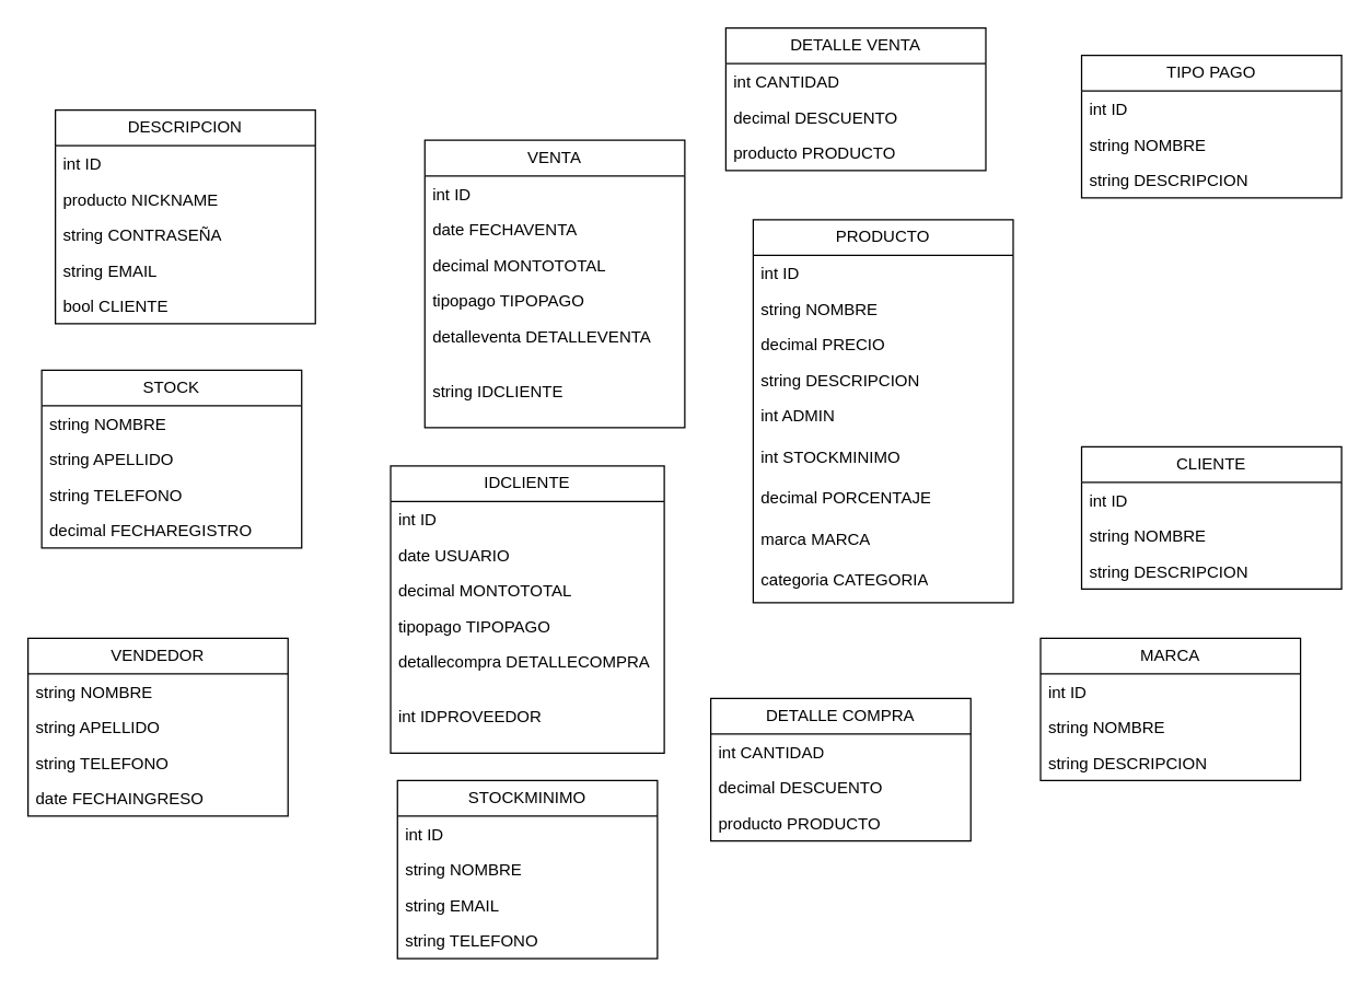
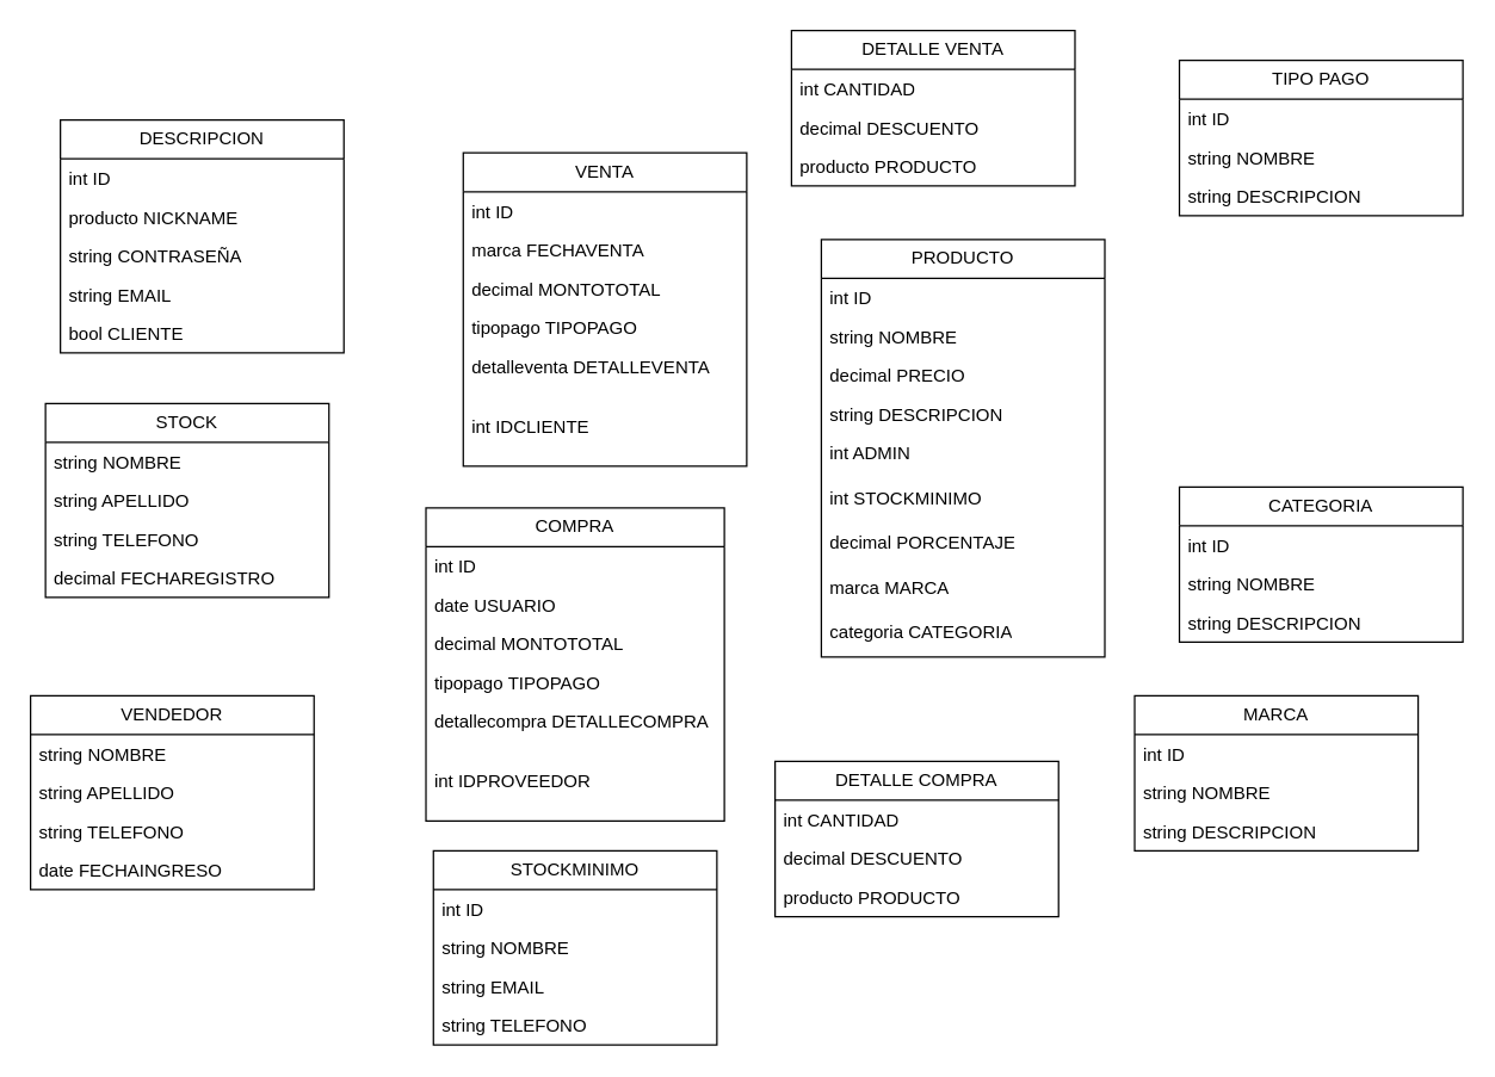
  <mxCell id="0" />
  <mxCell id="1" parent="0" />
  <mxCell id="2" value="VENTA" style="swimlane;fontStyle=0;childLayout=stackLayout;horizontal=1;startSize=26;fillColor=none;horizontalStack=0;resizeParent=1;resizeParentMax=0;resizeLast=0;collapsible=1;marginBottom=0;whiteSpace=wrap;html=1;" parent="1" vertex="1"><mxGeometry x="310" y="102" width="190" height="210" as="geometry" /></mxCell>
  <mxCell id="3" value="int ID" style="text;strokeColor=none;fillColor=none;align=left;verticalAlign=top;spacingLeft=4;spacingRight=4;overflow=hidden;rotatable=0;points=[[0,0.5],[1,0.5]];portConstraint=eastwest;whiteSpace=wrap;html=1;" parent="2" vertex="1"><mxGeometry y="26" width="190" height="26" as="geometry" /></mxCell>
- <mxCell id="4" value="date FECHAVENTA" style="text;strokeColor=none;fillColor=none;align=left;verticalAlign=top;spacingLeft=4;spacingRight=4;overflow=hidden;rotatable=0;points=[[0,0.5],[1,0.5]];portConstraint=eastwest;whiteSpace=wrap;html=1;" parent="2" vertex="1"><mxGeometry y="52" width="190" height="26" as="geometry" /></mxCell>
+ <mxCell id="4" value="marca FECHAVENTA" style="text;strokeColor=none;fillColor=none;align=left;verticalAlign=top;spacingLeft=4;spacingRight=4;overflow=hidden;rotatable=0;points=[[0,0.5],[1,0.5]];portConstraint=eastwest;whiteSpace=wrap;html=1;" parent="2" vertex="1"><mxGeometry y="52" width="190" height="26" as="geometry" /></mxCell>
  <mxCell id="5" value="decimal MONTOTOTAL" style="text;strokeColor=none;fillColor=none;align=left;verticalAlign=top;spacingLeft=4;spacingRight=4;overflow=hidden;rotatable=0;points=[[0,0.5],[1,0.5]];portConstraint=eastwest;whiteSpace=wrap;html=1;" parent="2" vertex="1"><mxGeometry y="78" width="190" height="26" as="geometry" /></mxCell>
  <mxCell id="6" value="tipopago TIPOPAGO" style="text;strokeColor=none;fillColor=none;align=left;verticalAlign=top;spacingLeft=4;spacingRight=4;overflow=hidden;rotatable=0;points=[[0,0.5],[1,0.5]];portConstraint=eastwest;whiteSpace=wrap;html=1;" parent="2" vertex="1"><mxGeometry y="104" width="190" height="26" as="geometry" /></mxCell>
  <mxCell id="7" value="detalleventa DETALLEVENTA" style="text;strokeColor=none;fillColor=none;align=left;verticalAlign=top;spacingLeft=4;spacingRight=4;overflow=hidden;rotatable=0;points=[[0,0.5],[1,0.5]];portConstraint=eastwest;whiteSpace=wrap;html=1;" parent="2" vertex="1"><mxGeometry y="130" width="190" height="40" as="geometry" /></mxCell>
- <mxCell id="8" value="string IDCLIENTE" style="text;strokeColor=none;fillColor=none;align=left;verticalAlign=top;spacingLeft=4;spacingRight=4;overflow=hidden;rotatable=0;points=[[0,0.5],[1,0.5]];portConstraint=eastwest;whiteSpace=wrap;html=1;" parent="2" vertex="1"><mxGeometry y="170" width="190" height="40" as="geometry" /></mxCell>
+ <mxCell id="8" value="int IDCLIENTE" style="text;strokeColor=none;fillColor=none;align=left;verticalAlign=top;spacingLeft=4;spacingRight=4;overflow=hidden;rotatable=0;points=[[0,0.5],[1,0.5]];portConstraint=eastwest;whiteSpace=wrap;html=1;" parent="2" vertex="1"><mxGeometry y="170" width="190" height="40" as="geometry" /></mxCell>
  <mxCell id="9" value="DETALLE VENTA" style="swimlane;fontStyle=0;childLayout=stackLayout;horizontal=1;startSize=26;fillColor=none;horizontalStack=0;resizeParent=1;resizeParentMax=0;resizeLast=0;collapsible=1;marginBottom=0;whiteSpace=wrap;html=1;" parent="1" vertex="1"><mxGeometry x="530" y="20" width="190" height="104" as="geometry" /></mxCell>
  <mxCell id="10" value="int CANTIDAD" style="text;strokeColor=none;fillColor=none;align=left;verticalAlign=top;spacingLeft=4;spacingRight=4;overflow=hidden;rotatable=0;points=[[0,0.5],[1,0.5]];portConstraint=eastwest;whiteSpace=wrap;html=1;" parent="9" vertex="1"><mxGeometry y="26" width="190" height="26" as="geometry" /></mxCell>
  <mxCell id="11" value="decimal DESCUENTO" style="text;strokeColor=none;fillColor=none;align=left;verticalAlign=top;spacingLeft=4;spacingRight=4;overflow=hidden;rotatable=0;points=[[0,0.5],[1,0.5]];portConstraint=eastwest;whiteSpace=wrap;html=1;" parent="9" vertex="1"><mxGeometry y="52" width="190" height="26" as="geometry" /></mxCell>
  <mxCell id="12" value="producto PRODUCTO" style="text;strokeColor=none;fillColor=none;align=left;verticalAlign=top;spacingLeft=4;spacingRight=4;overflow=hidden;rotatable=0;points=[[0,0.5],[1,0.5]];portConstraint=eastwest;whiteSpace=wrap;html=1;" parent="9" vertex="1"><mxGeometry y="78" width="190" height="26" as="geometry" /></mxCell>
  <mxCell id="13" value="PRODUCTO" style="swimlane;fontStyle=0;childLayout=stackLayout;horizontal=1;startSize=26;fillColor=none;horizontalStack=0;resizeParent=1;resizeParentMax=0;resizeLast=0;collapsible=1;marginBottom=0;whiteSpace=wrap;html=1;" parent="1" vertex="1"><mxGeometry x="550" y="160" width="190" height="280" as="geometry" /></mxCell>
  <mxCell id="14" value="int ID" style="text;strokeColor=none;fillColor=none;align=left;verticalAlign=top;spacingLeft=4;spacingRight=4;overflow=hidden;rotatable=0;points=[[0,0.5],[1,0.5]];portConstraint=eastwest;whiteSpace=wrap;html=1;" parent="13" vertex="1"><mxGeometry y="26" width="190" height="26" as="geometry" /></mxCell>
  <mxCell id="15" value="string NOMBRE" style="text;strokeColor=none;fillColor=none;align=left;verticalAlign=top;spacingLeft=4;spacingRight=4;overflow=hidden;rotatable=0;points=[[0,0.5],[1,0.5]];portConstraint=eastwest;whiteSpace=wrap;html=1;" parent="13" vertex="1"><mxGeometry y="52" width="190" height="26" as="geometry" /></mxCell>
  <mxCell id="16" value="decimal PRECIO" style="text;strokeColor=none;fillColor=none;align=left;verticalAlign=top;spacingLeft=4;spacingRight=4;overflow=hidden;rotatable=0;points=[[0,0.5],[1,0.5]];portConstraint=eastwest;whiteSpace=wrap;html=1;" parent="13" vertex="1"><mxGeometry y="78" width="190" height="26" as="geometry" /></mxCell>
  <mxCell id="17" value="string DESCRIPCION" style="text;strokeColor=none;fillColor=none;align=left;verticalAlign=top;spacingLeft=4;spacingRight=4;overflow=hidden;rotatable=0;points=[[0,0.5],[1,0.5]];portConstraint=eastwest;whiteSpace=wrap;html=1;" parent="13" vertex="1"><mxGeometry y="104" width="190" height="26" as="geometry" /></mxCell>
  <mxCell id="18" value="int ADMIN" style="text;strokeColor=none;fillColor=none;align=left;verticalAlign=top;spacingLeft=4;spacingRight=4;overflow=hidden;rotatable=0;points=[[0,0.5],[1,0.5]];portConstraint=eastwest;whiteSpace=wrap;html=1;" parent="13" vertex="1"><mxGeometry y="130" width="190" height="30" as="geometry" /></mxCell>
  <mxCell id="19" value="int STOCKMINIMO" style="text;strokeColor=none;fillColor=none;align=left;verticalAlign=top;spacingLeft=4;spacingRight=4;overflow=hidden;rotatable=0;points=[[0,0.5],[1,0.5]];portConstraint=eastwest;whiteSpace=wrap;html=1;" parent="13" vertex="1"><mxGeometry y="160" width="190" height="30" as="geometry" /></mxCell>
  <mxCell id="20" value="decimal PORCENTAJE" style="text;strokeColor=none;fillColor=none;align=left;verticalAlign=top;spacingLeft=4;spacingRight=4;overflow=hidden;rotatable=0;points=[[0,0.5],[1,0.5]];portConstraint=eastwest;whiteSpace=wrap;html=1;" parent="13" vertex="1"><mxGeometry y="190" width="190" height="30" as="geometry" /></mxCell>
  <mxCell id="21" value="marca MARCA" style="text;strokeColor=none;fillColor=none;align=left;verticalAlign=top;spacingLeft=4;spacingRight=4;overflow=hidden;rotatable=0;points=[[0,0.5],[1,0.5]];portConstraint=eastwest;whiteSpace=wrap;html=1;" parent="13" vertex="1"><mxGeometry y="220" width="190" height="30" as="geometry" /></mxCell>
  <mxCell id="22" value="categoria CATEGORIA" style="text;strokeColor=none;fillColor=none;align=left;verticalAlign=top;spacingLeft=4;spacingRight=4;overflow=hidden;rotatable=0;points=[[0,0.5],[1,0.5]];portConstraint=eastwest;whiteSpace=wrap;html=1;" parent="13" vertex="1"><mxGeometry y="250" width="190" height="30" as="geometry" /></mxCell>
  <mxCell id="23" value="MARCA" style="swimlane;fontStyle=0;childLayout=stackLayout;horizontal=1;startSize=26;fillColor=none;horizontalStack=0;resizeParent=1;resizeParentMax=0;resizeLast=0;collapsible=1;marginBottom=0;whiteSpace=wrap;html=1;" parent="1" vertex="1"><mxGeometry x="760" y="466" width="190" height="104" as="geometry" /></mxCell>
  <mxCell id="24" value="int ID" style="text;strokeColor=none;fillColor=none;align=left;verticalAlign=top;spacingLeft=4;spacingRight=4;overflow=hidden;rotatable=0;points=[[0,0.5],[1,0.5]];portConstraint=eastwest;whiteSpace=wrap;html=1;" parent="23" vertex="1"><mxGeometry y="26" width="190" height="26" as="geometry" /></mxCell>
  <mxCell id="25" value="string NOMBRE" style="text;strokeColor=none;fillColor=none;align=left;verticalAlign=top;spacingLeft=4;spacingRight=4;overflow=hidden;rotatable=0;points=[[0,0.5],[1,0.5]];portConstraint=eastwest;whiteSpace=wrap;html=1;" parent="23" vertex="1"><mxGeometry y="52" width="190" height="26" as="geometry" /></mxCell>
  <mxCell id="26" value="string DESCRIPCION" style="text;strokeColor=none;fillColor=none;align=left;verticalAlign=top;spacingLeft=4;spacingRight=4;overflow=hidden;rotatable=0;points=[[0,0.5],[1,0.5]];portConstraint=eastwest;whiteSpace=wrap;html=1;" parent="23" vertex="1"><mxGeometry y="78" width="190" height="26" as="geometry" /></mxCell>
- <mxCell id="27" value="CLIENTE" style="swimlane;fontStyle=0;childLayout=stackLayout;horizontal=1;startSize=26;fillColor=none;horizontalStack=0;resizeParent=1;resizeParentMax=0;resizeLast=0;collapsible=1;marginBottom=0;whiteSpace=wrap;html=1;" parent="1" vertex="1"><mxGeometry x="790" y="326" width="190" height="104" as="geometry" /></mxCell>
+ <mxCell id="27" value="CATEGORIA" style="swimlane;fontStyle=0;childLayout=stackLayout;horizontal=1;startSize=26;fillColor=none;horizontalStack=0;resizeParent=1;resizeParentMax=0;resizeLast=0;collapsible=1;marginBottom=0;whiteSpace=wrap;html=1;" parent="1" vertex="1"><mxGeometry x="790" y="326" width="190" height="104" as="geometry" /></mxCell>
  <mxCell id="28" value="int ID" style="text;strokeColor=none;fillColor=none;align=left;verticalAlign=top;spacingLeft=4;spacingRight=4;overflow=hidden;rotatable=0;points=[[0,0.5],[1,0.5]];portConstraint=eastwest;whiteSpace=wrap;html=1;" parent="27" vertex="1"><mxGeometry y="26" width="190" height="26" as="geometry" /></mxCell>
  <mxCell id="29" value="string NOMBRE" style="text;strokeColor=none;fillColor=none;align=left;verticalAlign=top;spacingLeft=4;spacingRight=4;overflow=hidden;rotatable=0;points=[[0,0.5],[1,0.5]];portConstraint=eastwest;whiteSpace=wrap;html=1;" parent="27" vertex="1"><mxGeometry y="52" width="190" height="26" as="geometry" /></mxCell>
  <mxCell id="30" value="string DESCRIPCION" style="text;strokeColor=none;fillColor=none;align=left;verticalAlign=top;spacingLeft=4;spacingRight=4;overflow=hidden;rotatable=0;points=[[0,0.5],[1,0.5]];portConstraint=eastwest;whiteSpace=wrap;html=1;" parent="27" vertex="1"><mxGeometry y="78" width="190" height="26" as="geometry" /></mxCell>
  <mxCell id="31" value="DESCRIPCION" style="swimlane;fontStyle=0;childLayout=stackLayout;horizontal=1;startSize=26;fillColor=none;horizontalStack=0;resizeParent=1;resizeParentMax=0;resizeLast=0;collapsible=1;marginBottom=0;whiteSpace=wrap;html=1;" parent="1" vertex="1"><mxGeometry x="40" y="80" width="190" height="156" as="geometry" /></mxCell>
  <mxCell id="32" value="int ID" style="text;strokeColor=none;fillColor=none;align=left;verticalAlign=top;spacingLeft=4;spacingRight=4;overflow=hidden;rotatable=0;points=[[0,0.5],[1,0.5]];portConstraint=eastwest;whiteSpace=wrap;html=1;" parent="31" vertex="1"><mxGeometry y="26" width="190" height="26" as="geometry" /></mxCell>
  <mxCell id="33" value="producto NICKNAME" style="text;strokeColor=none;fillColor=none;align=left;verticalAlign=top;spacingLeft=4;spacingRight=4;overflow=hidden;rotatable=0;points=[[0,0.5],[1,0.5]];portConstraint=eastwest;whiteSpace=wrap;html=1;" parent="31" vertex="1"><mxGeometry y="52" width="190" height="26" as="geometry" /></mxCell>
  <mxCell id="34" value="string CONTRASEÑA" style="text;strokeColor=none;fillColor=none;align=left;verticalAlign=top;spacingLeft=4;spacingRight=4;overflow=hidden;rotatable=0;points=[[0,0.5],[1,0.5]];portConstraint=eastwest;whiteSpace=wrap;html=1;" parent="31" vertex="1"><mxGeometry y="78" width="190" height="26" as="geometry" /></mxCell>
  <mxCell id="35" value="string EMAIL" style="text;strokeColor=none;fillColor=none;align=left;verticalAlign=top;spacingLeft=4;spacingRight=4;overflow=hidden;rotatable=0;points=[[0,0.5],[1,0.5]];portConstraint=eastwest;whiteSpace=wrap;html=1;" parent="31" vertex="1"><mxGeometry y="104" width="190" height="26" as="geometry" /></mxCell>
  <mxCell id="36" value="bool CLIENTE" style="text;strokeColor=none;fillColor=none;align=left;verticalAlign=top;spacingLeft=4;spacingRight=4;overflow=hidden;rotatable=0;points=[[0,0.5],[1,0.5]];portConstraint=eastwest;whiteSpace=wrap;html=1;" parent="31" vertex="1"><mxGeometry y="130" width="190" height="26" as="geometry" /></mxCell>
  <mxCell id="37" value="STOCKMINIMO" style="swimlane;fontStyle=0;childLayout=stackLayout;horizontal=1;startSize=26;fillColor=none;horizontalStack=0;resizeParent=1;resizeParentMax=0;resizeLast=0;collapsible=1;marginBottom=0;whiteSpace=wrap;html=1;" parent="1" vertex="1"><mxGeometry x="290" y="570" width="190" height="130" as="geometry" /></mxCell>
  <mxCell id="38" value="int ID" style="text;strokeColor=none;fillColor=none;align=left;verticalAlign=top;spacingLeft=4;spacingRight=4;overflow=hidden;rotatable=0;points=[[0,0.5],[1,0.5]];portConstraint=eastwest;whiteSpace=wrap;html=1;" parent="37" vertex="1"><mxGeometry y="26" width="190" height="26" as="geometry" /></mxCell>
  <mxCell id="39" value="string NOMBRE" style="text;strokeColor=none;fillColor=none;align=left;verticalAlign=top;spacingLeft=4;spacingRight=4;overflow=hidden;rotatable=0;points=[[0,0.5],[1,0.5]];portConstraint=eastwest;whiteSpace=wrap;html=1;" parent="37" vertex="1"><mxGeometry y="52" width="190" height="26" as="geometry" /></mxCell>
  <mxCell id="40" value="string EMAIL&lt;div&gt;&lt;br&gt;&lt;/div&gt;" style="text;strokeColor=none;fillColor=none;align=left;verticalAlign=top;spacingLeft=4;spacingRight=4;overflow=hidden;rotatable=0;points=[[0,0.5],[1,0.5]];portConstraint=eastwest;whiteSpace=wrap;html=1;" parent="37" vertex="1"><mxGeometry y="78" width="190" height="26" as="geometry" /></mxCell>
  <mxCell id="41" value="&lt;div&gt;string TELEFONO&lt;/div&gt;" style="text;strokeColor=none;fillColor=none;align=left;verticalAlign=top;spacingLeft=4;spacingRight=4;overflow=hidden;rotatable=0;points=[[0,0.5],[1,0.5]];portConstraint=eastwest;whiteSpace=wrap;html=1;" vertex="1" parent="37"><mxGeometry y="104" width="190" height="26" as="geometry" /></mxCell>
  <mxCell id="42" value="DETALLE COMPRA" style="swimlane;fontStyle=0;childLayout=stackLayout;horizontal=1;startSize=26;fillColor=none;horizontalStack=0;resizeParent=1;resizeParentMax=0;resizeLast=0;collapsible=1;marginBottom=0;whiteSpace=wrap;html=1;" parent="1" vertex="1"><mxGeometry x="519" y="510" width="190" height="104" as="geometry" /></mxCell>
  <mxCell id="43" value="int CANTIDAD" style="text;strokeColor=none;fillColor=none;align=left;verticalAlign=top;spacingLeft=4;spacingRight=4;overflow=hidden;rotatable=0;points=[[0,0.5],[1,0.5]];portConstraint=eastwest;whiteSpace=wrap;html=1;" parent="42" vertex="1"><mxGeometry y="26" width="190" height="26" as="geometry" /></mxCell>
  <mxCell id="44" value="decimal DESCUENTO" style="text;strokeColor=none;fillColor=none;align=left;verticalAlign=top;spacingLeft=4;spacingRight=4;overflow=hidden;rotatable=0;points=[[0,0.5],[1,0.5]];portConstraint=eastwest;whiteSpace=wrap;html=1;" parent="42" vertex="1"><mxGeometry y="52" width="190" height="26" as="geometry" /></mxCell>
  <mxCell id="45" value="producto PRODUCTO" style="text;strokeColor=none;fillColor=none;align=left;verticalAlign=top;spacingLeft=4;spacingRight=4;overflow=hidden;rotatable=0;points=[[0,0.5],[1,0.5]];portConstraint=eastwest;whiteSpace=wrap;html=1;" parent="42" vertex="1"><mxGeometry y="78" width="190" height="26" as="geometry" /></mxCell>
- <mxCell id="46" value="IDCLIENTE" style="swimlane;fontStyle=0;childLayout=stackLayout;horizontal=1;startSize=26;fillColor=none;horizontalStack=0;resizeParent=1;resizeParentMax=0;resizeLast=0;collapsible=1;marginBottom=0;whiteSpace=wrap;html=1;" parent="1" vertex="1"><mxGeometry x="285" y="340" width="200" height="210" as="geometry" /></mxCell>
+ <mxCell id="46" value="COMPRA" style="swimlane;fontStyle=0;childLayout=stackLayout;horizontal=1;startSize=26;fillColor=none;horizontalStack=0;resizeParent=1;resizeParentMax=0;resizeLast=0;collapsible=1;marginBottom=0;whiteSpace=wrap;html=1;" parent="1" vertex="1"><mxGeometry x="285" y="340" width="200" height="210" as="geometry" /></mxCell>
  <mxCell id="47" value="int ID" style="text;strokeColor=none;fillColor=none;align=left;verticalAlign=top;spacingLeft=4;spacingRight=4;overflow=hidden;rotatable=0;points=[[0,0.5],[1,0.5]];portConstraint=eastwest;whiteSpace=wrap;html=1;" parent="46" vertex="1"><mxGeometry y="26" width="200" height="26" as="geometry" /></mxCell>
  <mxCell id="48" value="date USUARIO" style="text;strokeColor=none;fillColor=none;align=left;verticalAlign=top;spacingLeft=4;spacingRight=4;overflow=hidden;rotatable=0;points=[[0,0.5],[1,0.5]];portConstraint=eastwest;whiteSpace=wrap;html=1;" parent="46" vertex="1"><mxGeometry y="52" width="200" height="26" as="geometry" /></mxCell>
  <mxCell id="49" value="decimal MONTOTOTAL" style="text;strokeColor=none;fillColor=none;align=left;verticalAlign=top;spacingLeft=4;spacingRight=4;overflow=hidden;rotatable=0;points=[[0,0.5],[1,0.5]];portConstraint=eastwest;whiteSpace=wrap;html=1;" parent="46" vertex="1"><mxGeometry y="78" width="200" height="26" as="geometry" /></mxCell>
  <mxCell id="50" value="tipopago&amp;nbsp;TIPOPAGO" style="text;strokeColor=none;fillColor=none;align=left;verticalAlign=top;spacingLeft=4;spacingRight=4;overflow=hidden;rotatable=0;points=[[0,0.5],[1,0.5]];portConstraint=eastwest;whiteSpace=wrap;html=1;" parent="46" vertex="1"><mxGeometry y="104" width="200" height="26" as="geometry" /></mxCell>
  <mxCell id="51" value="detallecompra DETALLECOMPRA" style="text;strokeColor=none;fillColor=none;align=left;verticalAlign=top;spacingLeft=4;spacingRight=4;overflow=hidden;rotatable=0;points=[[0,0.5],[1,0.5]];portConstraint=eastwest;whiteSpace=wrap;html=1;" parent="46" vertex="1"><mxGeometry y="130" width="200" height="40" as="geometry" /></mxCell>
  <mxCell id="52" value="int IDPROVEEDOR" style="text;strokeColor=none;fillColor=none;align=left;verticalAlign=top;spacingLeft=4;spacingRight=4;overflow=hidden;rotatable=0;points=[[0,0.5],[1,0.5]];portConstraint=eastwest;whiteSpace=wrap;html=1;" parent="46" vertex="1"><mxGeometry y="170" width="200" height="40" as="geometry" /></mxCell>
  <mxCell id="53" value="TIPO PAGO" style="swimlane;fontStyle=0;childLayout=stackLayout;horizontal=1;startSize=26;fillColor=none;horizontalStack=0;resizeParent=1;resizeParentMax=0;resizeLast=0;collapsible=1;marginBottom=0;whiteSpace=wrap;html=1;" parent="1" vertex="1"><mxGeometry x="790" y="40" width="190" height="104" as="geometry" /></mxCell>
  <mxCell id="54" value="int ID" style="text;strokeColor=none;fillColor=none;align=left;verticalAlign=top;spacingLeft=4;spacingRight=4;overflow=hidden;rotatable=0;points=[[0,0.5],[1,0.5]];portConstraint=eastwest;whiteSpace=wrap;html=1;" parent="53" vertex="1"><mxGeometry y="26" width="190" height="26" as="geometry" /></mxCell>
  <mxCell id="55" value="string NOMBRE" style="text;strokeColor=none;fillColor=none;align=left;verticalAlign=top;spacingLeft=4;spacingRight=4;overflow=hidden;rotatable=0;points=[[0,0.5],[1,0.5]];portConstraint=eastwest;whiteSpace=wrap;html=1;" parent="53" vertex="1"><mxGeometry y="52" width="190" height="26" as="geometry" /></mxCell>
  <mxCell id="56" value="string DESCRIPCION" style="text;strokeColor=none;fillColor=none;align=left;verticalAlign=top;spacingLeft=4;spacingRight=4;overflow=hidden;rotatable=0;points=[[0,0.5],[1,0.5]];portConstraint=eastwest;whiteSpace=wrap;html=1;" parent="53" vertex="1"><mxGeometry y="78" width="190" height="26" as="geometry" /></mxCell>
  <mxCell id="57" value="STOCK" style="swimlane;fontStyle=0;childLayout=stackLayout;horizontal=1;startSize=26;fillColor=none;horizontalStack=0;resizeParent=1;resizeParentMax=0;resizeLast=0;collapsible=1;marginBottom=0;whiteSpace=wrap;html=1;" parent="1" vertex="1"><mxGeometry x="30" y="270" width="190" height="130" as="geometry" /></mxCell>
  <mxCell id="58" value="string NOMBRE" style="text;strokeColor=none;fillColor=none;align=left;verticalAlign=top;spacingLeft=4;spacingRight=4;overflow=hidden;rotatable=0;points=[[0,0.5],[1,0.5]];portConstraint=eastwest;whiteSpace=wrap;html=1;" parent="57" vertex="1"><mxGeometry y="26" width="190" height="26" as="geometry" /></mxCell>
  <mxCell id="59" value="string APELLIDO" style="text;strokeColor=none;fillColor=none;align=left;verticalAlign=top;spacingLeft=4;spacingRight=4;overflow=hidden;rotatable=0;points=[[0,0.5],[1,0.5]];portConstraint=eastwest;whiteSpace=wrap;html=1;" parent="57" vertex="1"><mxGeometry y="52" width="190" height="26" as="geometry" /></mxCell>
  <mxCell id="60" value="string TELEFONO" style="text;strokeColor=none;fillColor=none;align=left;verticalAlign=top;spacingLeft=4;spacingRight=4;overflow=hidden;rotatable=0;points=[[0,0.5],[1,0.5]];portConstraint=eastwest;whiteSpace=wrap;html=1;" parent="57" vertex="1"><mxGeometry y="78" width="190" height="26" as="geometry" /></mxCell>
  <mxCell id="61" value="decimal FECHAREGISTRO" style="text;strokeColor=none;fillColor=none;align=left;verticalAlign=top;spacingLeft=4;spacingRight=4;overflow=hidden;rotatable=0;points=[[0,0.5],[1,0.5]];portConstraint=eastwest;whiteSpace=wrap;html=1;" parent="57" vertex="1"><mxGeometry y="104" width="190" height="26" as="geometry" /></mxCell>
  <mxCell id="62" value="VENDEDOR" style="swimlane;fontStyle=0;childLayout=stackLayout;horizontal=1;startSize=26;fillColor=none;horizontalStack=0;resizeParent=1;resizeParentMax=0;resizeLast=0;collapsible=1;marginBottom=0;whiteSpace=wrap;html=1;" parent="1" vertex="1"><mxGeometry x="20" y="466" width="190" height="130" as="geometry" /></mxCell>
  <mxCell id="63" value="string NOMBRE" style="text;strokeColor=none;fillColor=none;align=left;verticalAlign=top;spacingLeft=4;spacingRight=4;overflow=hidden;rotatable=0;points=[[0,0.5],[1,0.5]];portConstraint=eastwest;whiteSpace=wrap;html=1;" parent="62" vertex="1"><mxGeometry y="26" width="190" height="26" as="geometry" /></mxCell>
  <mxCell id="64" value="string APELLIDO" style="text;strokeColor=none;fillColor=none;align=left;verticalAlign=top;spacingLeft=4;spacingRight=4;overflow=hidden;rotatable=0;points=[[0,0.5],[1,0.5]];portConstraint=eastwest;whiteSpace=wrap;html=1;" parent="62" vertex="1"><mxGeometry y="52" width="190" height="26" as="geometry" /></mxCell>
  <mxCell id="65" value="string TELEFONO" style="text;strokeColor=none;fillColor=none;align=left;verticalAlign=top;spacingLeft=4;spacingRight=4;overflow=hidden;rotatable=0;points=[[0,0.5],[1,0.5]];portConstraint=eastwest;whiteSpace=wrap;html=1;" parent="62" vertex="1"><mxGeometry y="78" width="190" height="26" as="geometry" /></mxCell>
  <mxCell id="66" value="date FECHAINGRESO" style="text;strokeColor=none;fillColor=none;align=left;verticalAlign=top;spacingLeft=4;spacingRight=4;overflow=hidden;rotatable=0;points=[[0,0.5],[1,0.5]];portConstraint=eastwest;whiteSpace=wrap;html=1;" parent="62" vertex="1"><mxGeometry y="104" width="190" height="26" as="geometry" /></mxCell>
